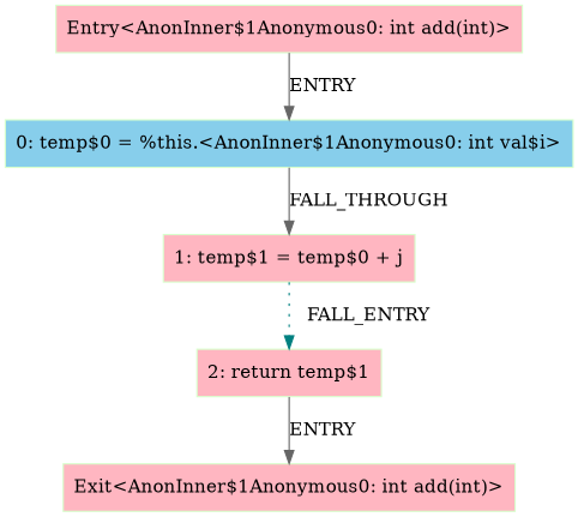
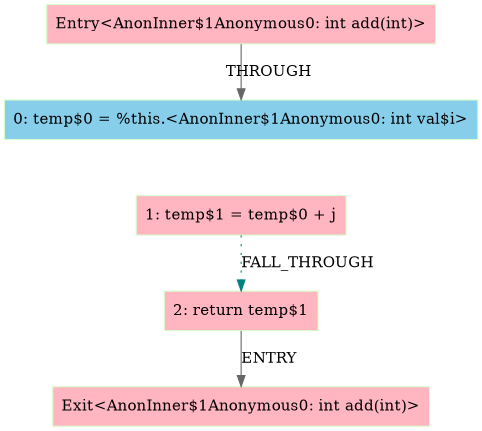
  digraph {
    node [color=".3 .2 1.0" fillcolor=lightpink shape=box style=filled]
    edge [color=gray40 style=solid]
    n1 [label="Entry<AnonInner$1Anonymous0: int add(int)>"]
    n2 [fillcolor=skyblue label="0: temp$0 = %this.<AnonInner$1Anonymous0: int val$i>"]
    n3 [label="1: temp$1 = temp$0 + j"]
    n4 [label="2: return temp$1"]
    n5 [label="Exit<AnonInner$1Anonymous0: int add(int)>"]
-   n1 -> n2 [label=ENTRY]
-   n2 -> n3 [label=FALL_THROUGH]
-   n3 -> n4 [color=teal label=FALL_ENTRY style=dotted]
+   n1 -> n2 [label=THROUGH]
+   n3 -> n4 [color=teal label=FALL_THROUGH style=dotted]
    n4 -> n5 [label=ENTRY]
  }
